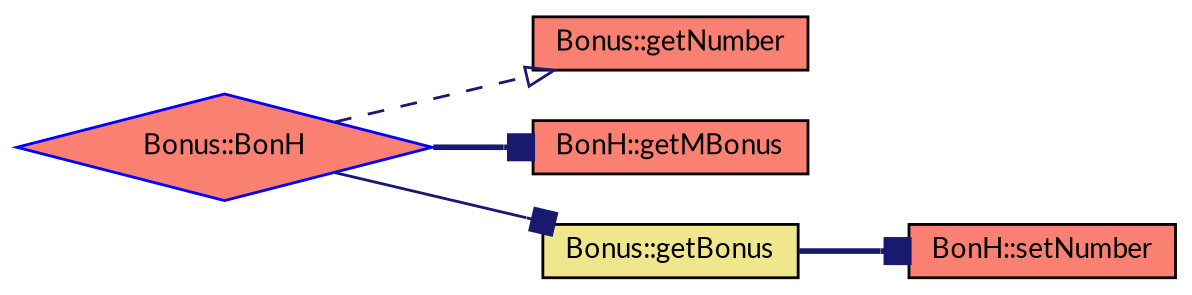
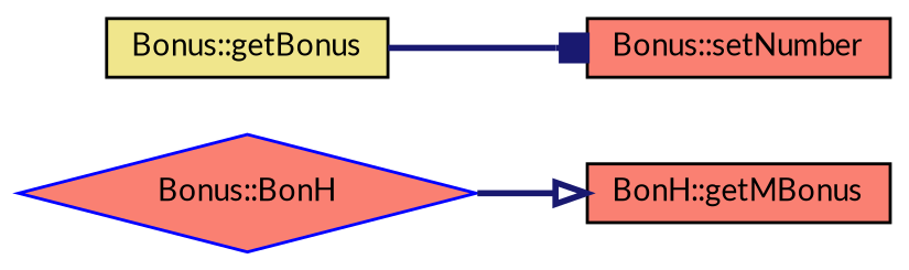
  digraph {
    fontname=Lato
    rankdir=LR
    node [color=black fillcolor=salmon fontname=Lato fontsize=10 shape=box style=filled]
    edge [arrowhead=onormal color=midnightblue fontname=Lato fontsize=10 labelfontname=Helvetica labelfontsize=10 style=bold]
    n1 [color=blue fontcolor=black height=0.2 label="Bonus::BonH" shape=diamond width=0.4]
-   n2 [height=0.2 label="Bonus::getNumber" width=0.4]
    n3 [height=0.2 label="BonH::getMBonus" width=0.4]
    n4 [fillcolor=khaki height=0.2 label="Bonus::getBonus" width=0.4]
-   n5 [height=0.2 label="BonH::setNumber" width=0.4]
-   n1 -> n2 [style=dashed]
-   n1 -> n3 [arrowhead=box]
-   n1 -> n4 [arrowhead=box style=solid]
+   n5 [height=0.2 label="Bonus::setNumber" width=0.4]
+   n1 -> n3
    n4 -> n5 [arrowhead=box]
  }
